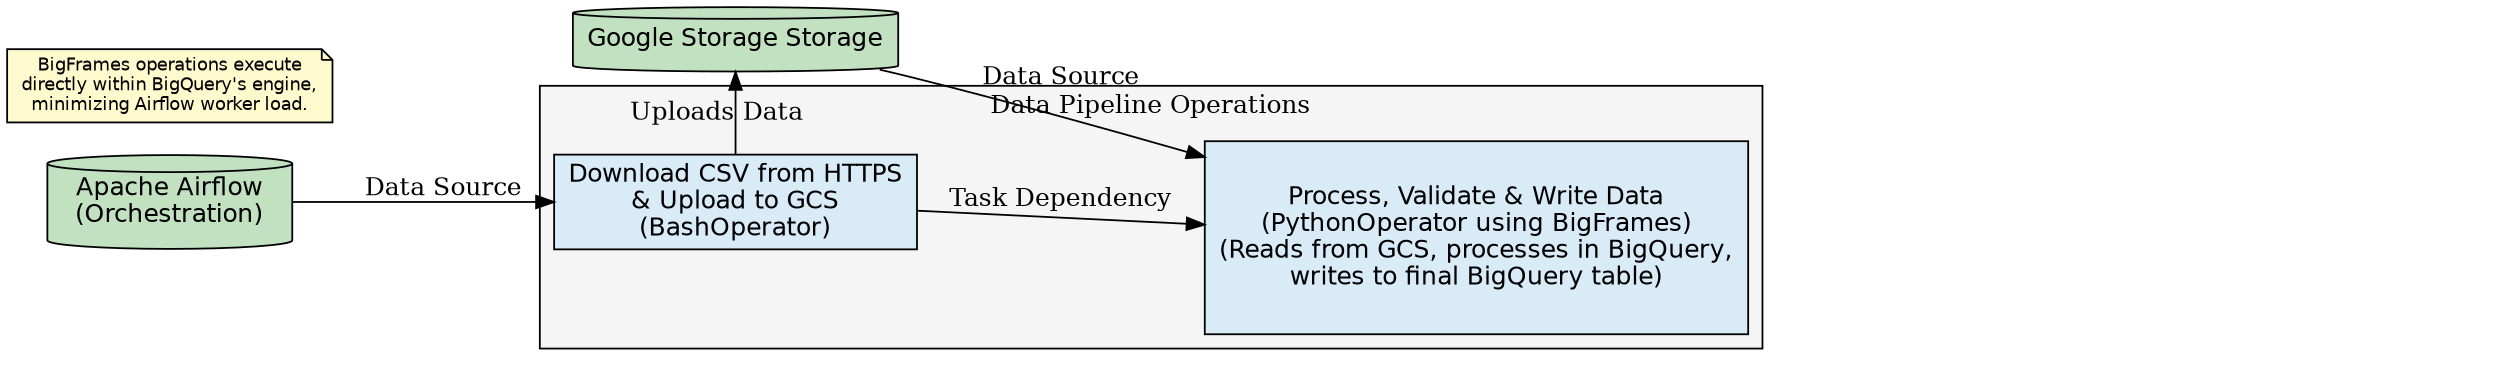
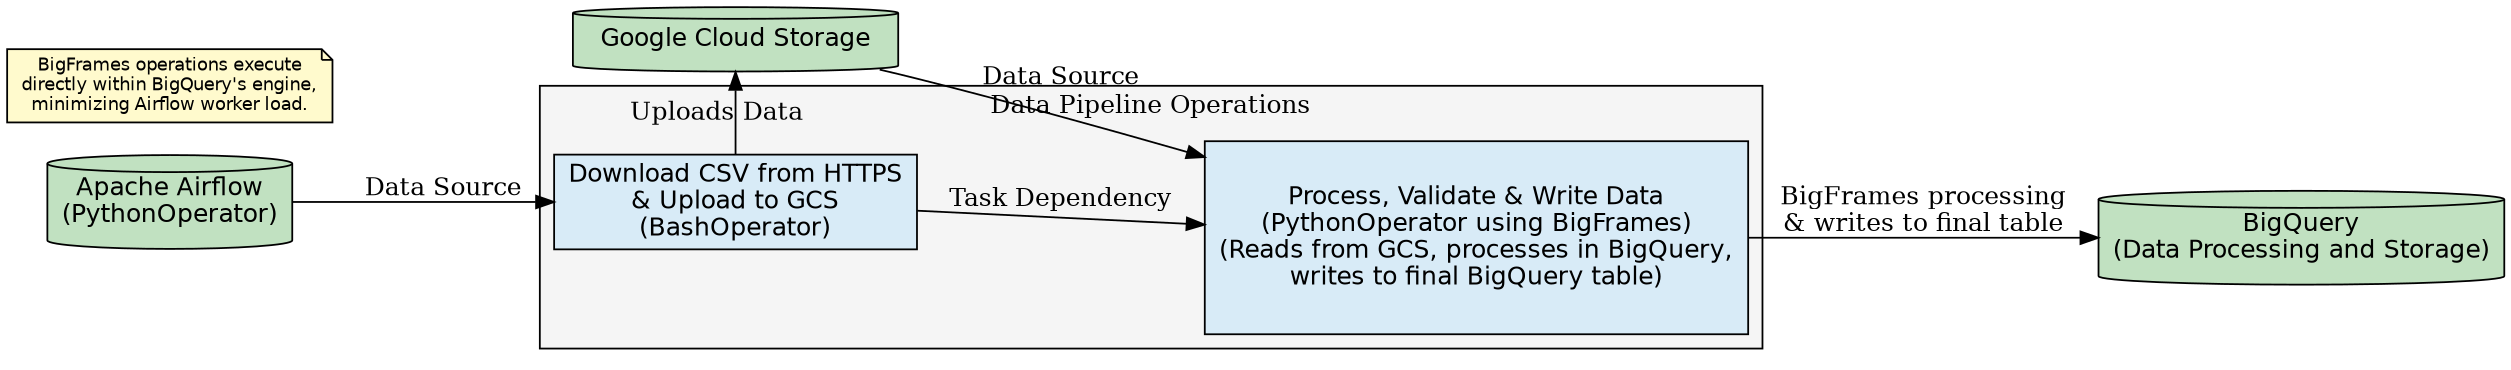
  digraph {
    compound=true
    rankdir=LR
    node [fillcolor="#C1E1C1" fontname=Helvetica shape=cylinder style=filled]
    n1 [fillcolor="#D8EBF7" label="Download CSV from HTTPS\n& Upload to GCS\n(BashOperator)" shape=box]
    n2 [fillcolor="#D8EBF7" height=1.5 label="Process, Validate & Write Data\n(PythonOperator using BigFrames)\n(Reads from GCS, processes in BigQuery,\nwrites to final BigQuery table)" shape=box]
-   n3 [label="Google Storage Storage"]
-   n5 [label="Apache Airflow\n(Orchestration)"]
+   n3 [label="Google Cloud Storage"]
+   n4 [label="BigQuery\n(Data Processing and Storage)"]
+   n5 [label="Apache Airflow\n(PythonOperator)"]
    n6 [fillcolor="#FFFACD" fontsize=10 label="BigFrames operations execute\ndirectly within BigQuery's engine,\nminimizing Airflow worker load." shape=note]
    subgraph cluster_1 {
      fillcolor="#F5F5F5"
      label="Data Pipeline Operations"
      style=filled
      n1
      n2
    }
    n1 -> n2 [label="Task Dependency"]
    n1 -> n3 [label="Uploads Data"]
+   n2 -> n4 [label="BigFrames processing\n& writes to final table"]
    n3 -> n2 [label="Data Source"]
    n5 -> n1 [label="Data Source"]
  }
